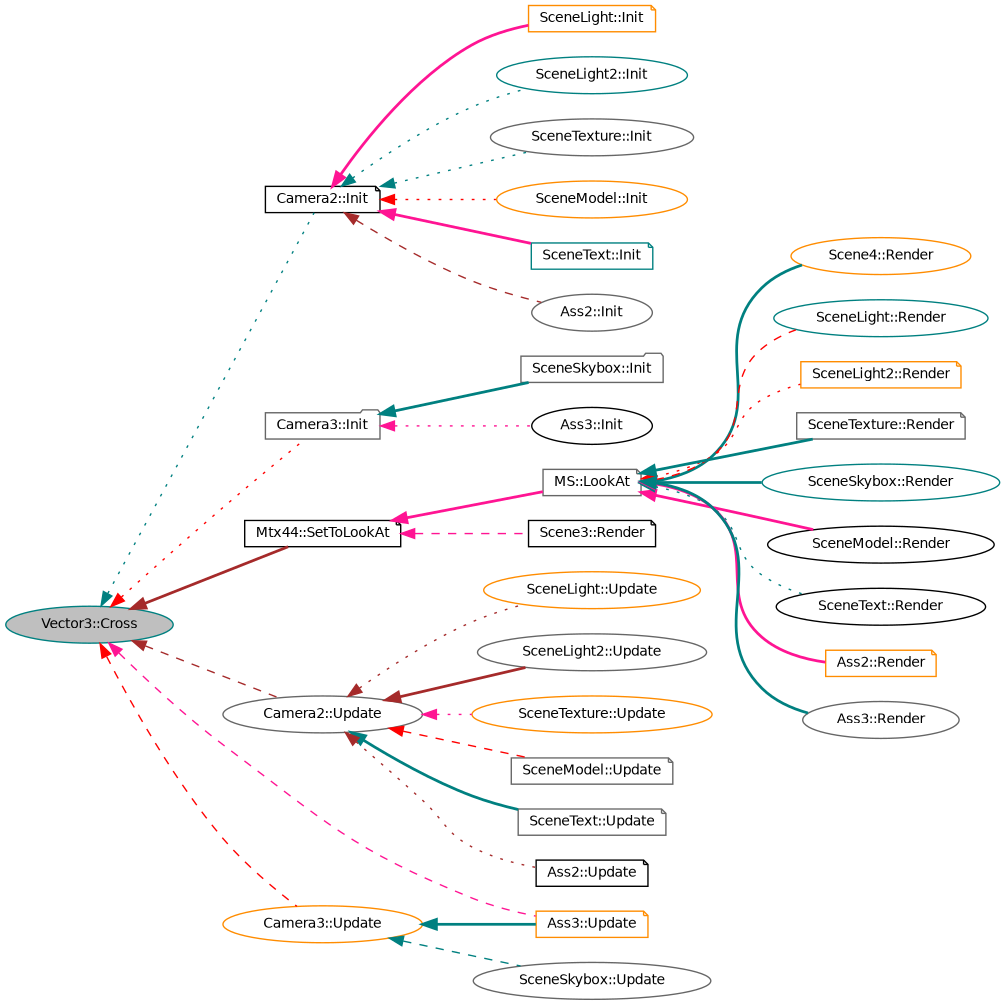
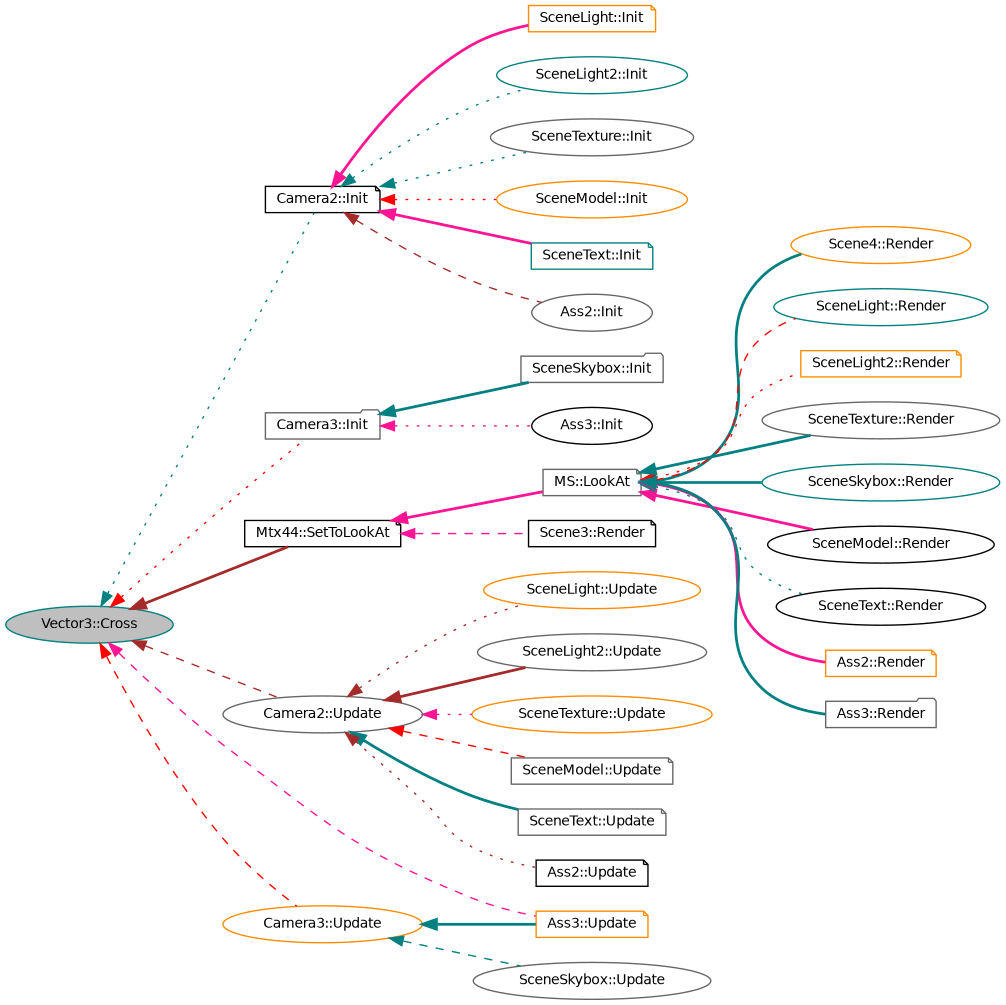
  digraph {
    rankdir=LR
    node [color=gray40 fontname=Helvetica fontsize=10 shape=ellipse]
    edge [color=teal dir=back fontname=Helvetica fontsize=10 labelfontname=Helvetica labelfontsize=10 style=bold]
    n1 [color=teal fillcolor=grey75 fontcolor=black height=0.2 label="Vector3::Cross" style=filled width=0.4]
    n2 [color=black height=0.2 label="Camera2::Init" shape=note width=0.4]
    n3 [height=0.2 label="Camera3::Init" shape=folder width=0.4]
    n4 [color=black height=0.2 label="Mtx44::SetToLookAt" shape=note width=0.4]
    n5 [height=0.2 label="Camera2::Update" width=0.4]
    n6 [color=darkorange height=0.2 label="Camera3::Update" width=0.4]
    n7 [color=darkorange height=0.2 label="Ass3::Update" shape=note width=0.4]
    n8 [color=darkorange height=0.2 label="SceneLight::Init" shape=note width=0.4]
    n9 [color=teal height=0.2 label="SceneLight2::Init" width=0.4]
    n10 [height=0.2 label="SceneTexture::Init" width=0.4]
    n11 [color=darkorange height=0.2 label="SceneModel::Init" width=0.4]
    n12 [color=teal height=0.2 label="SceneText::Init" shape=note width=0.4]
    n13 [height=0.2 label="Ass2::Init" width=0.4]
    n14 [height=0.2 label="SceneSkybox::Init" shape=folder width=0.4]
    n15 [color=black height=0.2 label="Ass3::Init" width=0.4]
    n16 [height=0.2 label="MS::LookAt" shape=note width=0.4]
    n17 [color=black height=0.2 label="Scene3::Render" shape=note width=0.4]
    n18 [color=darkorange height=0.2 label="SceneLight::Update" width=0.4]
    n19 [height=0.2 label="SceneLight2::Update" width=0.4]
    n20 [color=darkorange height=0.2 label="SceneTexture::Update" width=0.4]
    n21 [height=0.2 label="SceneModel::Update" shape=note width=0.4]
    n22 [height=0.2 label="SceneText::Update" shape=note width=0.4]
    n23 [color=black height=0.2 label="Ass2::Update" shape=note width=0.4]
    n24 [height=0.2 label="SceneSkybox::Update" width=0.4]
    n25 [color=darkorange height=0.2 label="Scene4::Render" width=0.4]
    n26 [color=teal height=0.2 label="SceneLight::Render" width=0.4]
    n27 [color=darkorange height=0.2 label="SceneLight2::Render" shape=note width=0.4]
-   n28 [height=0.2 label="SceneTexture::Render" shape=note width=0.4]
+   n28 [height=0.2 label="SceneTexture::Render" width=0.4]
    n29 [color=teal height=0.2 label="SceneSkybox::Render" width=0.4]
    n30 [color=black height=0.2 label="SceneModel::Render" width=0.4]
    n31 [color=black height=0.2 label="SceneText::Render" width=0.4]
    n32 [color=darkorange height=0.2 label="Ass2::Render" shape=note width=0.4]
-   n33 [height=0.2 label="Ass3::Render" width=0.4]
+   n33 [height=0.2 label="Ass3::Render" shape=folder width=0.4]
    n1 -> n2 [style=dotted]
    n1 -> n3 [color=red style=dotted]
    n1 -> n4 [color=brown]
    n1 -> n5 [color=brown style=dashed]
    n1 -> n6 [color=red style=dashed]
    n1 -> n7 [color=deeppink style=dashed]
    n2 -> n8 [color=deeppink]
    n2 -> n9 [style=dotted]
    n2 -> n10 [style=dotted]
    n2 -> n11 [color=red style=dotted]
    n2 -> n12 [color=deeppink]
    n2 -> n13 [color=brown style=dashed]
    n3 -> n14
    n3 -> n15 [color=deeppink style=dotted]
    n4 -> n16 [color=deeppink]
    n4 -> n17 [color=deeppink style=dashed]
    n5 -> n18 [color=brown style=dotted]
    n5 -> n19 [color=brown]
    n5 -> n20 [color=deeppink style=dotted]
    n5 -> n21 [color=red style=dashed]
    n5 -> n22
    n5 -> n23 [color=brown style=dotted]
    n6 -> n7
    n6 -> n24 [style=dashed]
    n16 -> n25
    n16 -> n26 [color=red style=dashed]
    n16 -> n27 [color=red style=dotted]
    n16 -> n28
    n16 -> n29
    n16 -> n30 [color=deeppink]
    n16 -> n31 [style=dotted]
    n16 -> n32 [color=deeppink]
    n16 -> n33
  }
